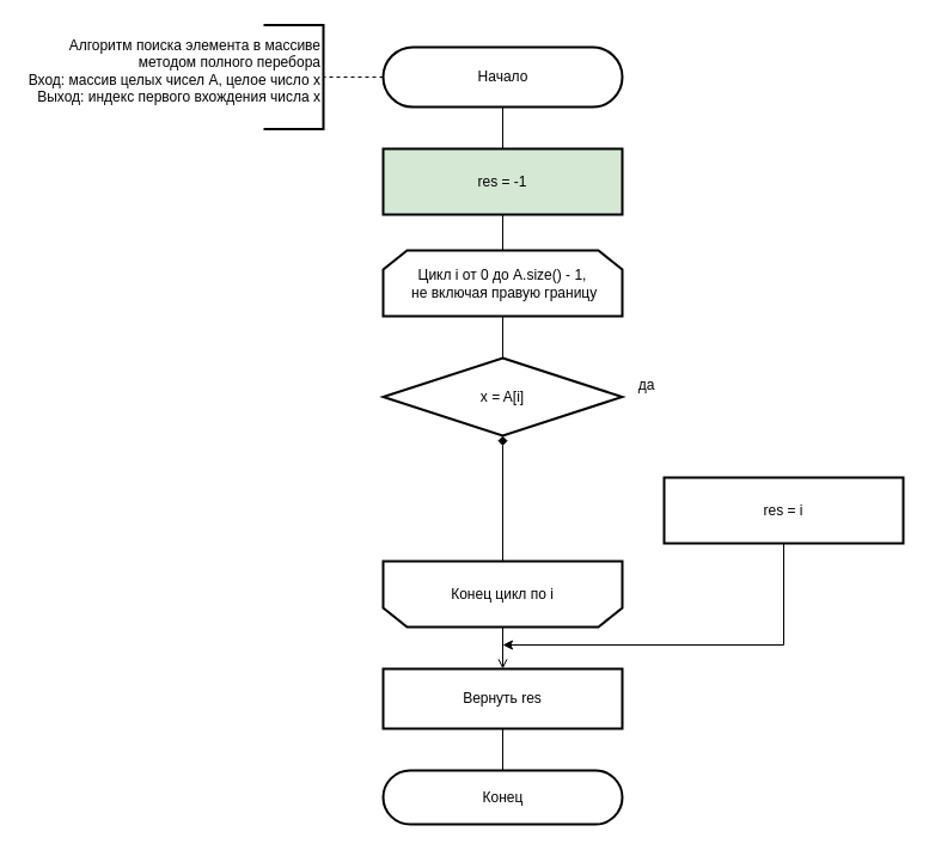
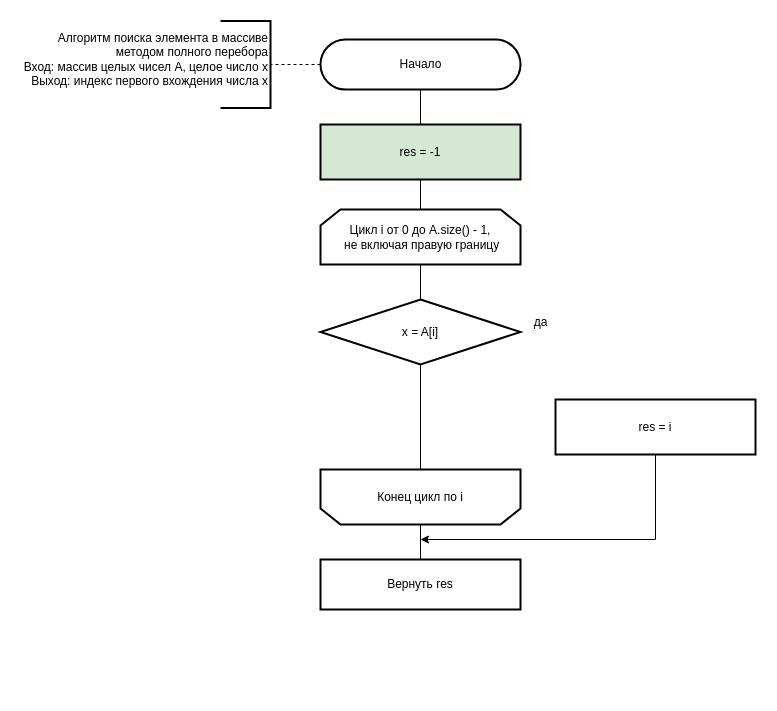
  <mxCell id="0" />
  <mxCell id="1" parent="0" />
  <mxCell id="2" style="edgeStyle=orthogonalEdgeStyle;rounded=0;orthogonalLoop=1;jettySize=auto;html=1;exitX=0.5;exitY=0.5;exitDx=0;exitDy=25;exitPerimeter=0;entryX=0.5;entryY=0;entryDx=0;entryDy=0;endArrow=none;endFill=0;strokeWidth=1;" parent="1" source="3" target="5" edge="1"><mxGeometry relative="1" as="geometry" /></mxCell>
  <mxCell id="3" value="&lt;font style=&quot;font-size: 12px&quot;&gt;Начало&lt;/font&gt;" style="html=1;dashed=0;whitespace=wrap;shape=mxgraph.dfd.start;strokeWidth=2;" parent="1" vertex="1"><mxGeometry x="320" y="39" width="200" height="50" as="geometry" /></mxCell>
  <mxCell id="4" style="edgeStyle=orthogonalEdgeStyle;rounded=0;orthogonalLoop=1;jettySize=auto;html=1;exitX=0.5;exitY=1;exitDx=0;exitDy=0;" parent="1" edge="1"><mxGeometry relative="1" as="geometry"><mxPoint x="370" y="179" as="sourcePoint" /><mxPoint x="370" y="179" as="targetPoint" /></mxGeometry></mxCell>
  <mxCell id="5" value="res = -1" style="rounded=0;whiteSpace=wrap;html=1;strokeWidth=2;fillColor=#d5e8d4;" parent="1" vertex="1"><mxGeometry x="320" y="124" width="200" height="55" as="geometry" /></mxCell>
- <mxCell id="6" value="&lt;font style=&quot;font-size: 12px&quot;&gt;Конец&lt;/font&gt;" style="html=1;dashed=0;whitespace=wrap;shape=mxgraph.dfd.start;strokeWidth=2;" parent="1" vertex="1"><mxGeometry x="320" y="644" width="200" height="45" as="geometry" /></mxCell>
  <mxCell id="7" value="Цикл i от 0 до A.size() - 1,&lt;br&gt;&amp;nbsp;не включая правую границу" style="shape=loopLimit;whiteSpace=wrap;html=1;strokeWidth=2;" parent="1" vertex="1"><mxGeometry x="320" y="209" width="200" height="55" as="geometry" /></mxCell>
  <mxCell id="8" value="Конец цикл по i" style="shape=loopLimit;whiteSpace=wrap;html=1;strokeWidth=2;direction=west;" parent="1" vertex="1"><mxGeometry x="320" y="469" width="200" height="55" as="geometry" /></mxCell>
  <mxCell id="9" value="x = A[i]" style="rhombus;whiteSpace=wrap;html=1;strokeWidth=2;" parent="1" vertex="1"><mxGeometry x="320" y="299" width="200" height="65" as="geometry" /></mxCell>
  <mxCell id="10" value="&lt;font style=&quot;font-size: 12px&quot;&gt;Вернуть res&lt;br&gt;&lt;/font&gt;" style="rounded=0;whiteSpace=wrap;html=1;strokeWidth=2;" parent="1" vertex="1"><mxGeometry x="320" y="559" width="200" height="50" as="geometry" /></mxCell>
- <mxCell id="11" value="" style="endArrow=none;html=1;rounded=0;exitX=0.5;exitY=1;exitDx=0;exitDy=0;entryX=0.5;entryY=0.5;entryDx=0;entryDy=-22.5;entryPerimeter=0;" parent="1" source="10" target="6" edge="1"><mxGeometry width="50" height="50" relative="1" as="geometry"><mxPoint x="530" y="-31" as="sourcePoint" /><mxPoint x="540" y="209" as="targetPoint" /></mxGeometry></mxCell>
- <mxCell id="12" value="" style="endArrow=diamond;html=1;rounded=0;entryX=0.5;entryY=1;entryDx=0;entryDy=0;exitX=0.5;exitY=1;exitDx=0;exitDy=0;" parent="1" source="8" target="9" edge="1"><mxGeometry width="50" height="50" relative="1" as="geometry"><mxPoint x="420" y="379" as="sourcePoint" /><mxPoint x="580" y="149" as="targetPoint" /></mxGeometry></mxCell>
+ <mxCell id="12" value="" style="endArrow=none;html=1;rounded=0;entryX=0.5;entryY=1;entryDx=0;entryDy=0;exitX=0.5;exitY=1;exitDx=0;exitDy=0;" parent="1" source="8" target="9" edge="1"><mxGeometry width="50" height="50" relative="1" as="geometry"><mxPoint x="420" y="379" as="sourcePoint" /><mxPoint x="580" y="149" as="targetPoint" /></mxGeometry></mxCell>
  <mxCell id="13" value="" style="endArrow=none;html=1;rounded=0;exitX=0.5;exitY=1;exitDx=0;exitDy=0;entryX=0.5;entryY=0;entryDx=0;entryDy=0;" parent="1" source="7" target="9" edge="1"><mxGeometry width="50" height="50" relative="1" as="geometry"><mxPoint x="530" y="199" as="sourcePoint" /><mxPoint x="580" y="149" as="targetPoint" /></mxGeometry></mxCell>
  <mxCell id="14" value="" style="endArrow=none;html=1;rounded=0;entryX=0.5;entryY=1;entryDx=0;entryDy=0;exitX=0.5;exitY=0;exitDx=0;exitDy=0;" parent="1" source="7" target="5" edge="1"><mxGeometry width="50" height="50" relative="1" as="geometry"><mxPoint x="530" y="199" as="sourcePoint" /><mxPoint x="580" y="149" as="targetPoint" /></mxGeometry></mxCell>
  <mxCell id="15" style="edgeStyle=orthogonalEdgeStyle;rounded=0;orthogonalLoop=1;jettySize=auto;html=1;exitX=0;exitY=0.5;exitDx=0;exitDy=0;exitPerimeter=0;dashed=1;endArrow=none;endFill=0;" edge="1" parent="1" target="16" source="3"><mxGeometry relative="1" as="geometry"><mxPoint x="295" y="64" as="sourcePoint" /></mxGeometry></mxCell>
  <mxCell id="16" value="&lt;div style=&quot;text-align: right&quot;&gt;&lt;br&gt;&lt;/div&gt;" style="strokeWidth=2;html=1;shape=mxgraph.flowchart.annotation_1;align=left;pointerEvents=1;rotation=-180;" vertex="1" parent="1"><mxGeometry x="220" y="20.5" width="50" height="87" as="geometry" /></mxCell>
  <mxCell id="17" value="&lt;div style=&quot;color: rgb(0, 0, 0); font-family: helvetica; font-size: 12px; font-style: normal; font-weight: 400; letter-spacing: normal; text-indent: 0px; text-transform: none; word-spacing: 0px;&quot;&gt;Алгоритм поиска элемента в массиве методом полного перебора&lt;/div&gt;&lt;div style=&quot;color: rgb(0, 0, 0); font-family: helvetica; font-size: 12px; font-style: normal; font-weight: 400; letter-spacing: normal; text-indent: 0px; text-transform: none; word-spacing: 0px;&quot;&gt;Вход: массив целых чисел A, целое число x&lt;/div&gt;&lt;div style=&quot;color: rgb(0, 0, 0); font-family: helvetica; font-size: 12px; font-style: normal; font-weight: 400; letter-spacing: normal; text-indent: 0px; text-transform: none; word-spacing: 0px;&quot;&gt;Выход: индекс первого вхождения числа x&lt;/div&gt;" style="text;whiteSpace=wrap;html=1;align=right;" vertex="1" parent="1"><mxGeometry x="20" y="24" width="250" height="60" as="geometry" /></mxCell>
  <mxCell id="18" value="&lt;font style=&quot;font-size: 12px&quot;&gt;res = i&lt;br&gt;&lt;/font&gt;" style="rounded=0;whiteSpace=wrap;html=1;strokeWidth=2;" vertex="1" parent="1"><mxGeometry x="555" y="399" width="200" height="55" as="geometry" /></mxCell>
  <mxCell id="19" value="" style="endArrow=classic;html=1;rounded=0;exitX=0.5;exitY=1;exitDx=0;exitDy=0;" edge="1" parent="1" source="18"><mxGeometry width="50" height="50" relative="1" as="geometry"><mxPoint x="840" y="639" as="sourcePoint" /><mxPoint x="420" y="539" as="targetPoint" /><Array as="points"><mxPoint x="655" y="539" /></Array></mxGeometry></mxCell>
- <mxCell id="20" value="" style="endArrow=open;html=1;rounded=0;exitX=0.5;exitY=0;exitDx=0;exitDy=0;entryX=0.5;entryY=0;entryDx=0;entryDy=0;" edge="1" parent="1" source="8" target="10"><mxGeometry width="50" height="50" relative="1" as="geometry"><mxPoint x="430" y="619" as="sourcePoint" /><mxPoint x="430" y="654" as="targetPoint" /></mxGeometry></mxCell>
+ <mxCell id="20" value="" style="endArrow=none;html=1;rounded=0;exitX=0.5;exitY=0;exitDx=0;exitDy=0;entryX=0.5;entryY=0;entryDx=0;entryDy=0;" edge="1" parent="1" source="8" target="10"><mxGeometry width="50" height="50" relative="1" as="geometry"><mxPoint x="430" y="619" as="sourcePoint" /><mxPoint x="430" y="654" as="targetPoint" /></mxGeometry></mxCell>
  <mxCell id="21" value="да" style="text;html=1;align=center;verticalAlign=middle;resizable=0;points=[];autosize=1;strokeColor=none;fillColor=none;" vertex="1" parent="1"><mxGeometry x="520" y="307" width="40" height="30" as="geometry" /></mxCell>
